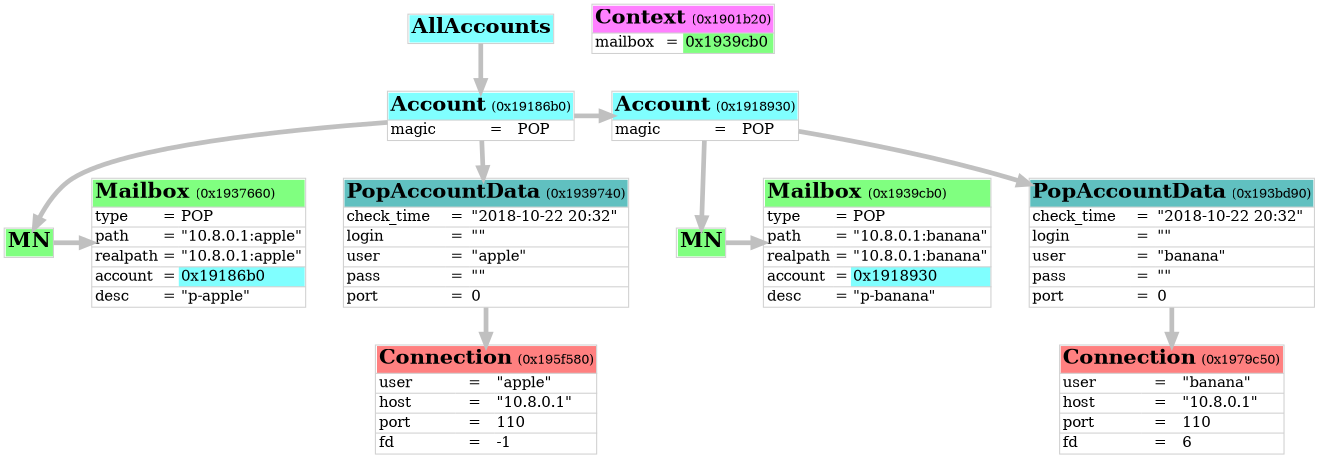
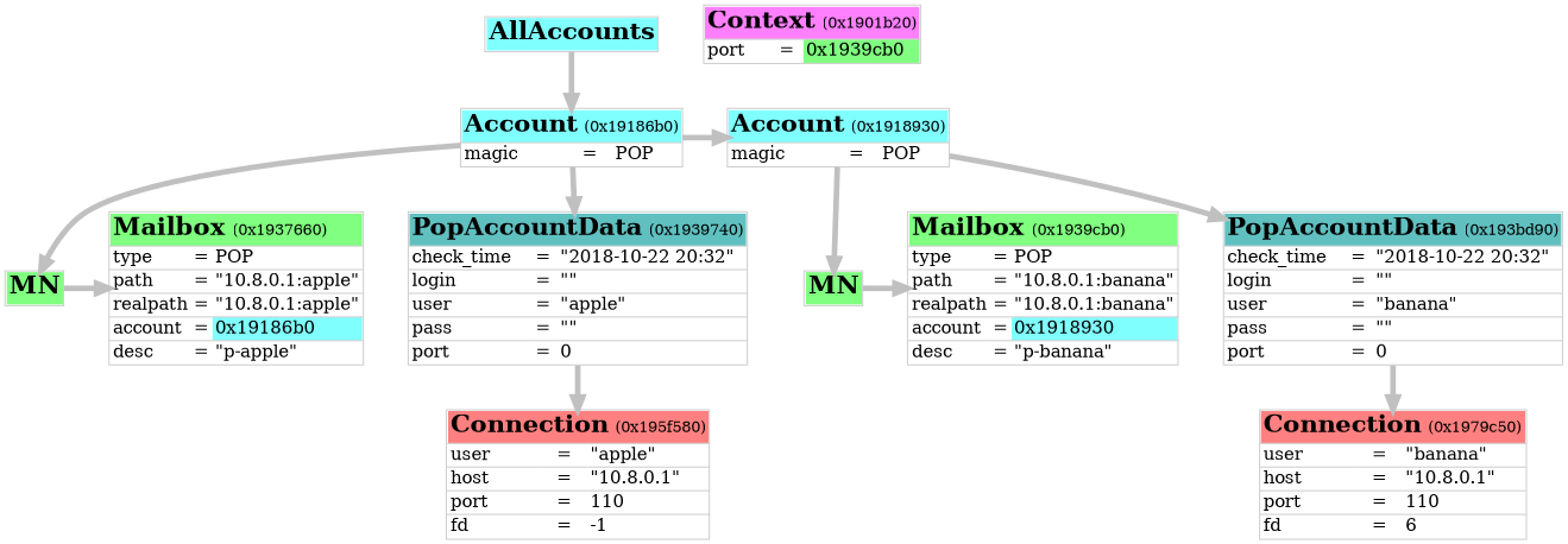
  digraph {
    nodesep=0.5
    rankdir=TB
    ranksep=0.5
    node [shape=plain]
    edge [arrowsize=1.0 color="#c0c0c0" penwidth=4.5]
    n1 [label=<<table cellspacing="0" border="1" rows="*" color="#d0d0d0"> 		<tr> 			<td border="0" bgcolor="#80ffff" port="top"><font color="#000000" point-size="20"><b>AllAccounts</b></font></td> 		</tr> 		</table>>]
-   n2 [label=<<table cellspacing="0" border="1" rows="*" color="#d0d0d0"> 		<tr> 			<td border="0" align="left" bgcolor="#ff80ff" port="top" colspan="3"><font color="#000000" point-size="20"><b>Context</b></font> <font point-size="12">(0x1901b20)</font></td> 		</tr> 		<tr> 			<td border="0" align="left">mailbox</td> 			<td border="0">=</td> 			<td border="0" align="left" bgcolor="#80ff80">0x1939cb0</td> 		</tr> 		</table>>]
+   n2 [label=<<table cellspacing="0" border="1" rows="*" color="#d0d0d0"> 		<tr> 			<td border="0" align="left" bgcolor="#ff80ff" port="top" colspan="3"><font color="#000000" point-size="20"><b>Context</b></font> <font point-size="12">(0x1901b20)</font></td> 		</tr> 		<tr> 			<td border="0" align="left">port</td> 			<td border="0">=</td> 			<td border="0" align="left" bgcolor="#80ff80">0x1939cb0</td> 		</tr> 		</table>>]
    n3 [label=<<table cellspacing="0" border="1" rows="*" color="#d0d0d0"> 		<tr> 			<td border="0" align="left" bgcolor="#80ffff" port="top" colspan="3"><font color="#000000" point-size="20"><b>Account</b></font> <font point-size="12">(0x19186b0)</font></td> 		</tr> 		<tr> 			<td border="0" align="left">magic</td> 			<td border="0">=</td> 			<td border="0" align="left">POP</td> 		</tr> 		</table>>]
    n4 [label=<<table cellspacing="0" border="1" rows="*" color="#d0d0d0"> 		<tr> 			<td border="0" align="left" bgcolor="#80ffff" port="top" colspan="3"><font color="#000000" point-size="20"><b>Account</b></font> <font point-size="12">(0x1918930)</font></td> 		</tr> 		<tr> 			<td border="0" align="left">magic</td> 			<td border="0">=</td> 			<td border="0" align="left">POP</td> 		</tr> 		</table>>]
    n5 [label=<<table cellspacing="0" border="1" rows="*" color="#d0d0d0"> 		<tr> 			<td border="0" bgcolor="#80ff80" port="top"><font color="#000000" point-size="20"><b>MN</b></font></td> 		</tr> 		</table>>]
    n6 [label=<<table cellspacing="0" border="1" rows="*" color="#d0d0d0"> 		<tr> 			<td border="0" align="left" bgcolor="#80ff80" port="top" colspan="3"><font color="#000000" point-size="20"><b>Mailbox</b></font> <font point-size="12">(0x1937660)</font></td> 		</tr> 		<tr> 			<td border="0" align="left">type</td> 			<td border="0">=</td> 			<td border="0" align="left">POP</td> 		</tr> 		<tr> 			<td border="0" align="left">path</td> 			<td border="0">=</td> 			<td border="0" align="left">"10.8.0.1:apple"</td> 		</tr> 		<tr> 			<td border="0" align="left">realpath</td> 			<td border="0">=</td> 			<td border="0" align="left">"10.8.0.1:apple"</td> 		</tr> 		<tr> 			<td border="0" align="left">account</td> 			<td border="0">=</td> 			<td border="0" align="left" bgcolor="#80ffff">0x19186b0</td> 		</tr> 		<tr> 			<td border="0" align="left">desc</td> 			<td border="0">=</td> 			<td border="0" align="left">"p-apple"</td> 		</tr> 		</table>>]
    n7 [label=<<table cellspacing="0" border="1" rows="*" color="#d0d0d0"> 		<tr> 			<td border="0" bgcolor="#80ff80" port="top"><font color="#000000" point-size="20"><b>MN</b></font></td> 		</tr> 		</table>>]
    n8 [label=<<table cellspacing="0" border="1" rows="*" color="#d0d0d0"> 		<tr> 			<td border="0" align="left" bgcolor="#80ff80" port="top" colspan="3"><font color="#000000" point-size="20"><b>Mailbox</b></font> <font point-size="12">(0x1939cb0)</font></td> 		</tr> 		<tr> 			<td border="0" align="left">type</td> 			<td border="0">=</td> 			<td border="0" align="left">POP</td> 		</tr> 		<tr> 			<td border="0" align="left">path</td> 			<td border="0">=</td> 			<td border="0" align="left">"10.8.0.1:banana"</td> 		</tr> 		<tr> 			<td border="0" align="left">realpath</td> 			<td border="0">=</td> 			<td border="0" align="left">"10.8.0.1:banana"</td> 		</tr> 		<tr> 			<td border="0" align="left">account</td> 			<td border="0">=</td> 			<td border="0" align="left" bgcolor="#80ffff">0x1918930</td> 		</tr> 		<tr> 			<td border="0" align="left">desc</td> 			<td border="0">=</td> 			<td border="0" align="left">"p-banana"</td> 		</tr> 		</table>>]
    n9 [label=<<table cellspacing="0" border="1" rows="*" color="#d0d0d0"> 		<tr> 			<td border="0" align="left" bgcolor="#60c0c0" port="top" colspan="3"><font color="#000000" point-size="20"><b>PopAccountData</b></font> <font point-size="12">(0x1939740)</font></td> 		</tr> 		<tr> 			<td border="0" align="left">check_time</td> 			<td border="0">=</td> 			<td border="0" align="left">"2018-10-22 20:32"</td> 		</tr> 		<tr> 			<td border="0" align="left">login</td> 			<td border="0">=</td> 			<td border="0" align="left">""</td> 		</tr> 		<tr> 			<td border="0" align="left">user</td> 			<td border="0">=</td> 			<td border="0" align="left">"apple"</td> 		</tr> 		<tr> 			<td border="0" align="left">pass</td> 			<td border="0">=</td> 			<td border="0" align="left">""</td> 		</tr> 		<tr> 			<td border="0" align="left">port</td> 			<td border="0">=</td> 			<td border="0" align="left">0</td> 		</tr> 		</table>>]
    n10 [label=<<table cellspacing="0" border="1" rows="*" color="#d0d0d0"> 		<tr> 			<td border="0" align="left" bgcolor="#ff8080" port="top" colspan="3"><font color="#000000" point-size="20"><b>Connection</b></font> <font point-size="12">(0x195f580)</font></td> 		</tr> 		<tr> 			<td border="0" align="left">user</td> 			<td border="0">=</td> 			<td border="0" align="left">"apple"</td> 		</tr> 		<tr> 			<td border="0" align="left">host</td> 			<td border="0">=</td> 			<td border="0" align="left">"10.8.0.1"</td> 		</tr> 		<tr> 			<td border="0" align="left">port</td> 			<td border="0">=</td> 			<td border="0" align="left">110</td> 		</tr> 		<tr> 			<td border="0" align="left">fd</td> 			<td border="0">=</td> 			<td border="0" align="left">-1</td> 		</tr> 		</table>>]
    n11 [label=<<table cellspacing="0" border="1" rows="*" color="#d0d0d0"> 		<tr> 			<td border="0" align="left" bgcolor="#60c0c0" port="top" colspan="3"><font color="#000000" point-size="20"><b>PopAccountData</b></font> <font point-size="12">(0x193bd90)</font></td> 		</tr> 		<tr> 			<td border="0" align="left">check_time</td> 			<td border="0">=</td> 			<td border="0" align="left">"2018-10-22 20:32"</td> 		</tr> 		<tr> 			<td border="0" align="left">login</td> 			<td border="0">=</td> 			<td border="0" align="left">""</td> 		</tr> 		<tr> 			<td border="0" align="left">user</td> 			<td border="0">=</td> 			<td border="0" align="left">"banana"</td> 		</tr> 		<tr> 			<td border="0" align="left">pass</td> 			<td border="0">=</td> 			<td border="0" align="left">""</td> 		</tr> 		<tr> 			<td border="0" align="left">port</td> 			<td border="0">=</td> 			<td border="0" align="left">0</td> 		</tr> 		</table>>]
    n12 [label=<<table cellspacing="0" border="1" rows="*" color="#d0d0d0"> 		<tr> 			<td border="0" align="left" bgcolor="#ff8080" port="top" colspan="3"><font color="#000000" point-size="20"><b>Connection</b></font> <font point-size="12">(0x1979c50)</font></td> 		</tr> 		<tr> 			<td border="0" align="left">user</td> 			<td border="0">=</td> 			<td border="0" align="left">"banana"</td> 		</tr> 		<tr> 			<td border="0" align="left">host</td> 			<td border="0">=</td> 			<td border="0" align="left">"10.8.0.1"</td> 		</tr> 		<tr> 			<td border="0" align="left">port</td> 			<td border="0">=</td> 			<td border="0" align="left">110</td> 		</tr> 		<tr> 			<td border="0" align="left">fd</td> 			<td border="0">=</td> 			<td border="0" align="left">6</td> 		</tr> 		</table>>]
    subgraph sub_1 {
      rank=same
      n1
      n2
    }
    subgraph sub_2 {
      rank=same
      n3
      n4
    }
    subgraph sub_3 {
      rank=same
      n5
      n6
    }
    subgraph sub_4 {
      rank=same
      n7
      n8
    }
    n1 -> n3
    n3 -> n4
    n3 -> n5
    n3 -> n9
    n4 -> n7
    n4 -> n11
    n5 -> n6
    n7 -> n8
    n9 -> n10
    n11 -> n12
  }
